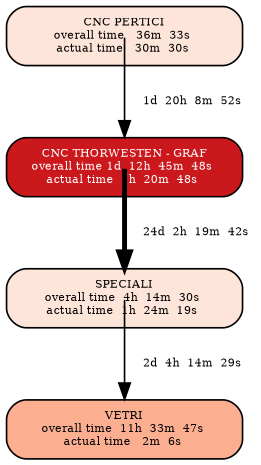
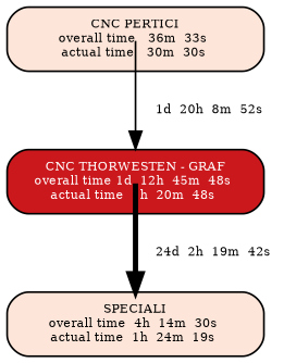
  digraph {
    node [fillcolor="/reds4/1" fontsize=7 shape=box style="filled, rounded"]
    edge [fontsize=7 headclip=true penwidth=1 tailclip=false]
    n1 [label="CNC PERTICI\n overall time   36m  33s  \n actual time   30m  30s  \n" width=2]
    n2 [fillcolor="/reds4/4" fontcolor=white label="CNC THORWESTEN - GRAF\n overall time 1d  12h  45m  48s  \n actual time  1h  20m  48s  \n" width=2]
    n3 [label="SPECIALI\n overall time  4h  14m  30s  \n actual time  1h  24m  19s  \n" width=2]
-   n4 [fillcolor="/reds4/2" label="VETRI\n overall time  11h  33m  47s  \n actual time   2m  6s  \n" width=2]
    n1 -> n2 [label="     1d  20h  8m  52s "]
    n2 -> n3 [label="     24d  2h  19m  42s " penwidth=3]
-   n3 -> n4 [label="     2d  4h  14m  29s "]
  }
